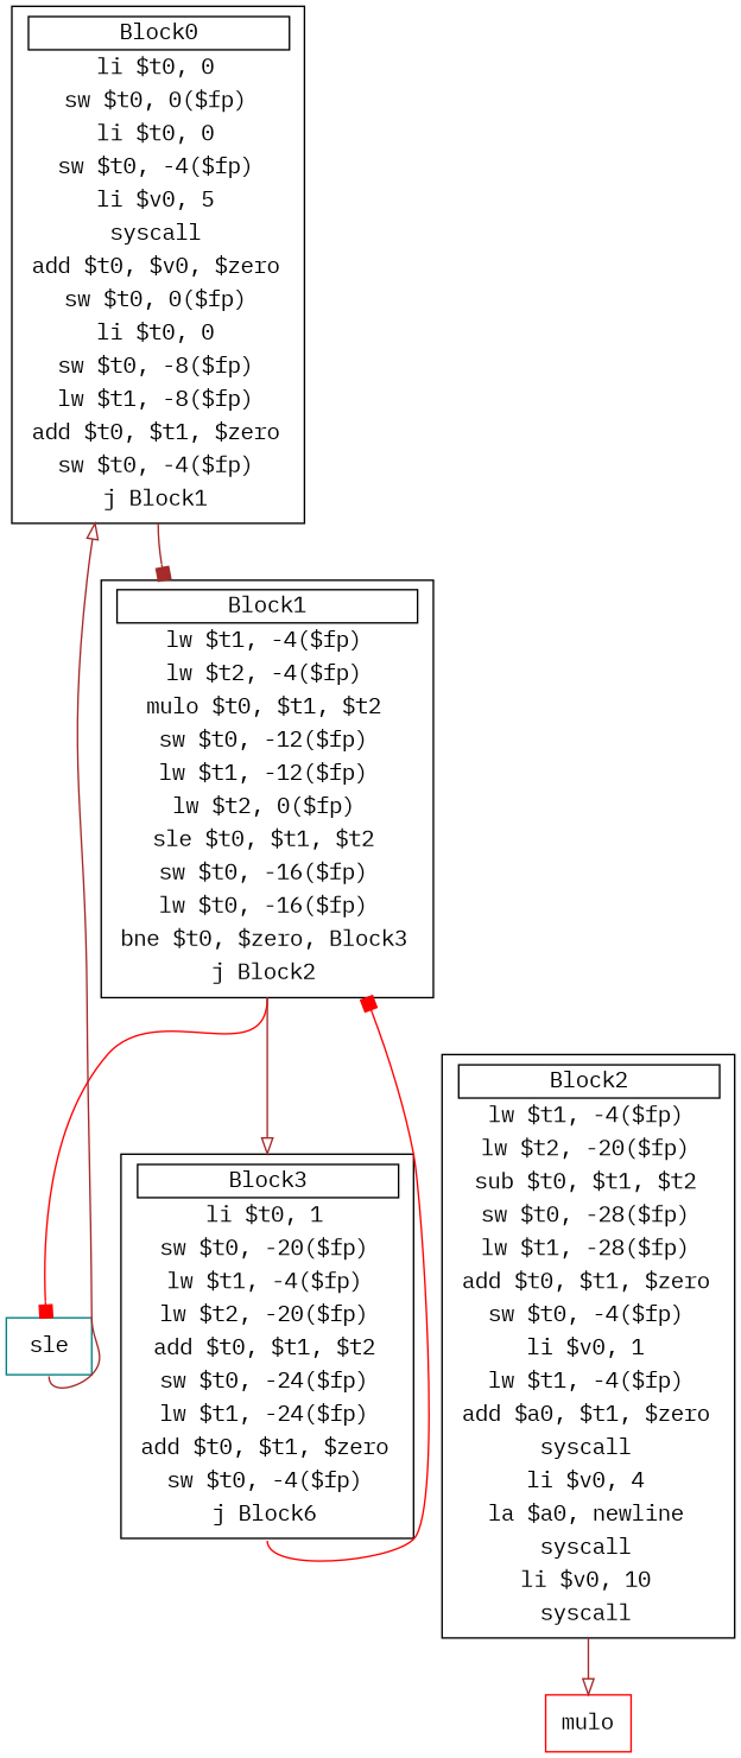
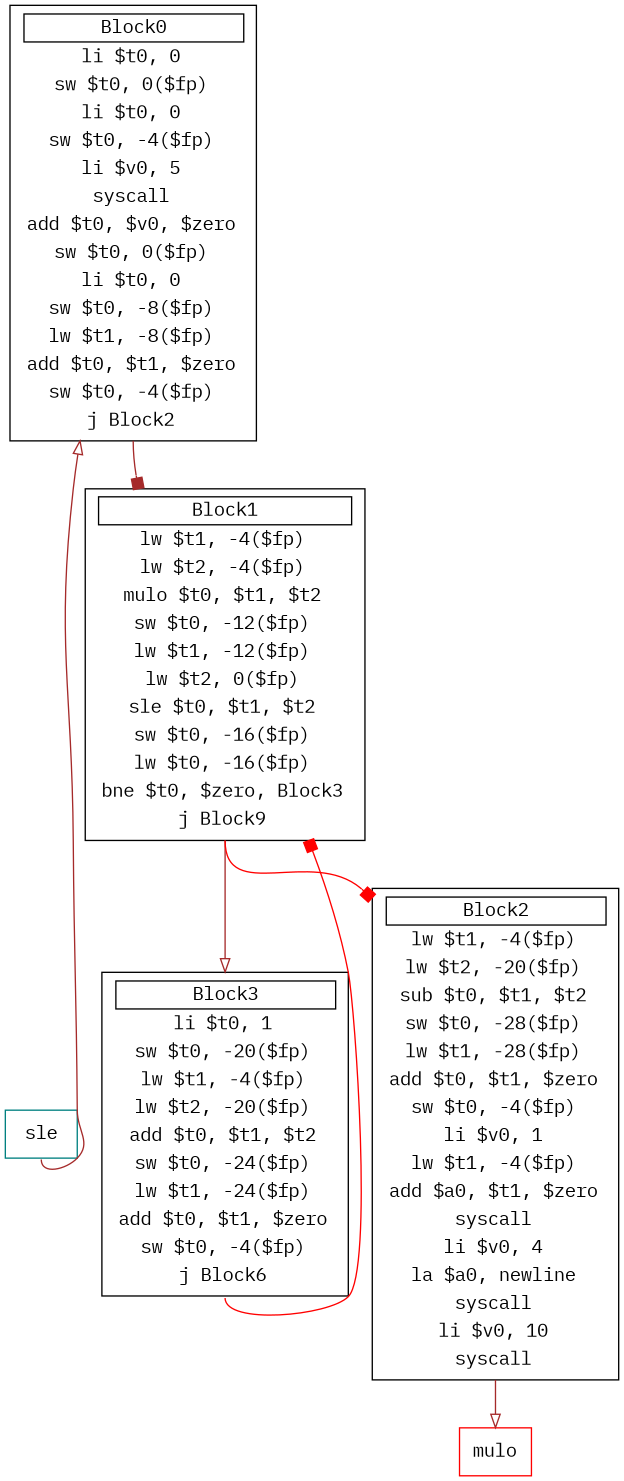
  digraph {
    color="/x11/white"
    fontname="IBM Plex Mono"
    node [fontname="IBM Plex Mono" shape=box]
    edge [arrowhead=box color=brown fontname="IBM Plex Mono" tailport=s]
-   n1 [label=<<TABLE ALIGN="LEFT" border="0">    <TR><TD border="1" colspan="3">Block0</TD></TR>    <TR><TD>li $t0, 0</TD></TR>    <TR><TD>sw $t0, 0($fp)</TD></TR>    <TR><TD>li $t0, 0</TD></TR>    <TR><TD>sw $t0, -4($fp)</TD></TR>    <TR><TD>li $v0, 5</TD></TR>    <TR><TD>syscall</TD></TR>    <TR><TD>add $t0, $v0, $zero</TD></TR>    <TR><TD>sw $t0, 0($fp)</TD></TR>    <TR><TD>li $t0, 0</TD></TR>    <TR><TD>sw $t0, -8($fp)</TD></TR>    <TR><TD>lw $t1, -8($fp)</TD></TR>    <TR><TD>add $t0, $t1, $zero</TD></TR>    <TR><TD>sw $t0, -4($fp)</TD></TR>    <TR><TD>j Block1</TD></TR>    </TABLE> >]
-   n2 [label=<<TABLE ALIGN="LEFT" border="0">    <TR><TD border="1" colspan="3">Block1</TD></TR>    <TR><TD>lw $t1, -4($fp)</TD></TR>    <TR><TD>lw $t2, -4($fp)</TD></TR>    <TR><TD>mulo $t0, $t1, $t2</TD></TR>    <TR><TD>sw $t0, -12($fp)</TD></TR>    <TR><TD>lw $t1, -12($fp)</TD></TR>    <TR><TD>lw $t2, 0($fp)</TD></TR>    <TR><TD>sle $t0, $t1, $t2</TD></TR>    <TR><TD>sw $t0, -16($fp)</TD></TR>    <TR><TD>lw $t0, -16($fp)</TD></TR>    <TR><TD>bne $t0, $zero, Block3</TD></TR>    <TR><TD>j Block2</TD></TR>    </TABLE> >]
+   n1 [label=<<TABLE ALIGN="LEFT" border="0">    <TR><TD border="1" colspan="3">Block0</TD></TR>    <TR><TD>li $t0, 0</TD></TR>    <TR><TD>sw $t0, 0($fp)</TD></TR>    <TR><TD>li $t0, 0</TD></TR>    <TR><TD>sw $t0, -4($fp)</TD></TR>    <TR><TD>li $v0, 5</TD></TR>    <TR><TD>syscall</TD></TR>    <TR><TD>add $t0, $v0, $zero</TD></TR>    <TR><TD>sw $t0, 0($fp)</TD></TR>    <TR><TD>li $t0, 0</TD></TR>    <TR><TD>sw $t0, -8($fp)</TD></TR>    <TR><TD>lw $t1, -8($fp)</TD></TR>    <TR><TD>add $t0, $t1, $zero</TD></TR>    <TR><TD>sw $t0, -4($fp)</TD></TR>    <TR><TD>j Block2</TD></TR>    </TABLE> >]
+   n2 [label=<<TABLE ALIGN="LEFT" border="0">    <TR><TD border="1" colspan="3">Block1</TD></TR>    <TR><TD>lw $t1, -4($fp)</TD></TR>    <TR><TD>lw $t2, -4($fp)</TD></TR>    <TR><TD>mulo $t0, $t1, $t2</TD></TR>    <TR><TD>sw $t0, -12($fp)</TD></TR>    <TR><TD>lw $t1, -12($fp)</TD></TR>    <TR><TD>lw $t2, 0($fp)</TD></TR>    <TR><TD>sle $t0, $t1, $t2</TD></TR>    <TR><TD>sw $t0, -16($fp)</TD></TR>    <TR><TD>lw $t0, -16($fp)</TD></TR>    <TR><TD>bne $t0, $zero, Block3</TD></TR>    <TR><TD>j Block9</TD></TR>    </TABLE> >]
    n3 [color=teal label=sle]
    n4 [label=<<TABLE ALIGN="LEFT" border="0">    <TR><TD border="1" colspan="3">Block3</TD></TR>    <TR><TD>li $t0, 1</TD></TR>    <TR><TD>sw $t0, -20($fp)</TD></TR>    <TR><TD>lw $t1, -4($fp)</TD></TR>    <TR><TD>lw $t2, -20($fp)</TD></TR>    <TR><TD>add $t0, $t1, $t2</TD></TR>    <TR><TD>sw $t0, -24($fp)</TD></TR>    <TR><TD>lw $t1, -24($fp)</TD></TR>    <TR><TD>add $t0, $t1, $zero</TD></TR>    <TR><TD>sw $t0, -4($fp)</TD></TR>    <TR><TD>j Block6</TD></TR>    </TABLE> >]
    n5 [label=<<TABLE ALIGN="LEFT" border="0">    <TR><TD border="1" colspan="3">Block2</TD></TR>    <TR><TD>lw $t1, -4($fp)</TD></TR>    <TR><TD>lw $t2, -20($fp)</TD></TR>    <TR><TD>sub $t0, $t1, $t2</TD></TR>    <TR><TD>sw $t0, -28($fp)</TD></TR>    <TR><TD>lw $t1, -28($fp)</TD></TR>    <TR><TD>add $t0, $t1, $zero</TD></TR>    <TR><TD>sw $t0, -4($fp)</TD></TR>    <TR><TD>li $v0, 1</TD></TR>    <TR><TD>lw $t1, -4($fp)</TD></TR>    <TR><TD>add $a0, $t1, $zero</TD></TR>    <TR><TD>syscall</TD></TR>    <TR><TD>li $v0, 4</TD></TR>    <TR><TD>la $a0, newline</TD></TR>    <TR><TD>syscall</TD></TR>    <TR><TD>li $v0, 10</TD></TR>    <TR><TD>syscall</TD></TR>    </TABLE> >]
    n6 [color=red label=mulo]
    n1 -> n2
    n2 -> n4 [arrowhead=onormal]
-   n2 -> n3 [color=red]
+   n2 -> n5 [color=red]
    n3 -> n1 [arrowhead=onormal]
    n4 -> n2 [color=red]
    n5 -> n6 [arrowhead=onormal]
  }
